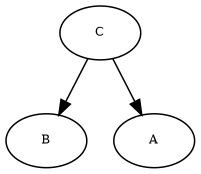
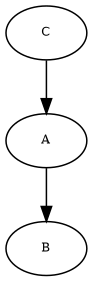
  digraph {
    node [fontsize=8]
    edge [fontsize=8]
    n1 [label=B]
    n2 [label=A]
    n3 [label=C]
-   n3 -> n1
+   n2 -> n1
    n3 -> n2
  }
